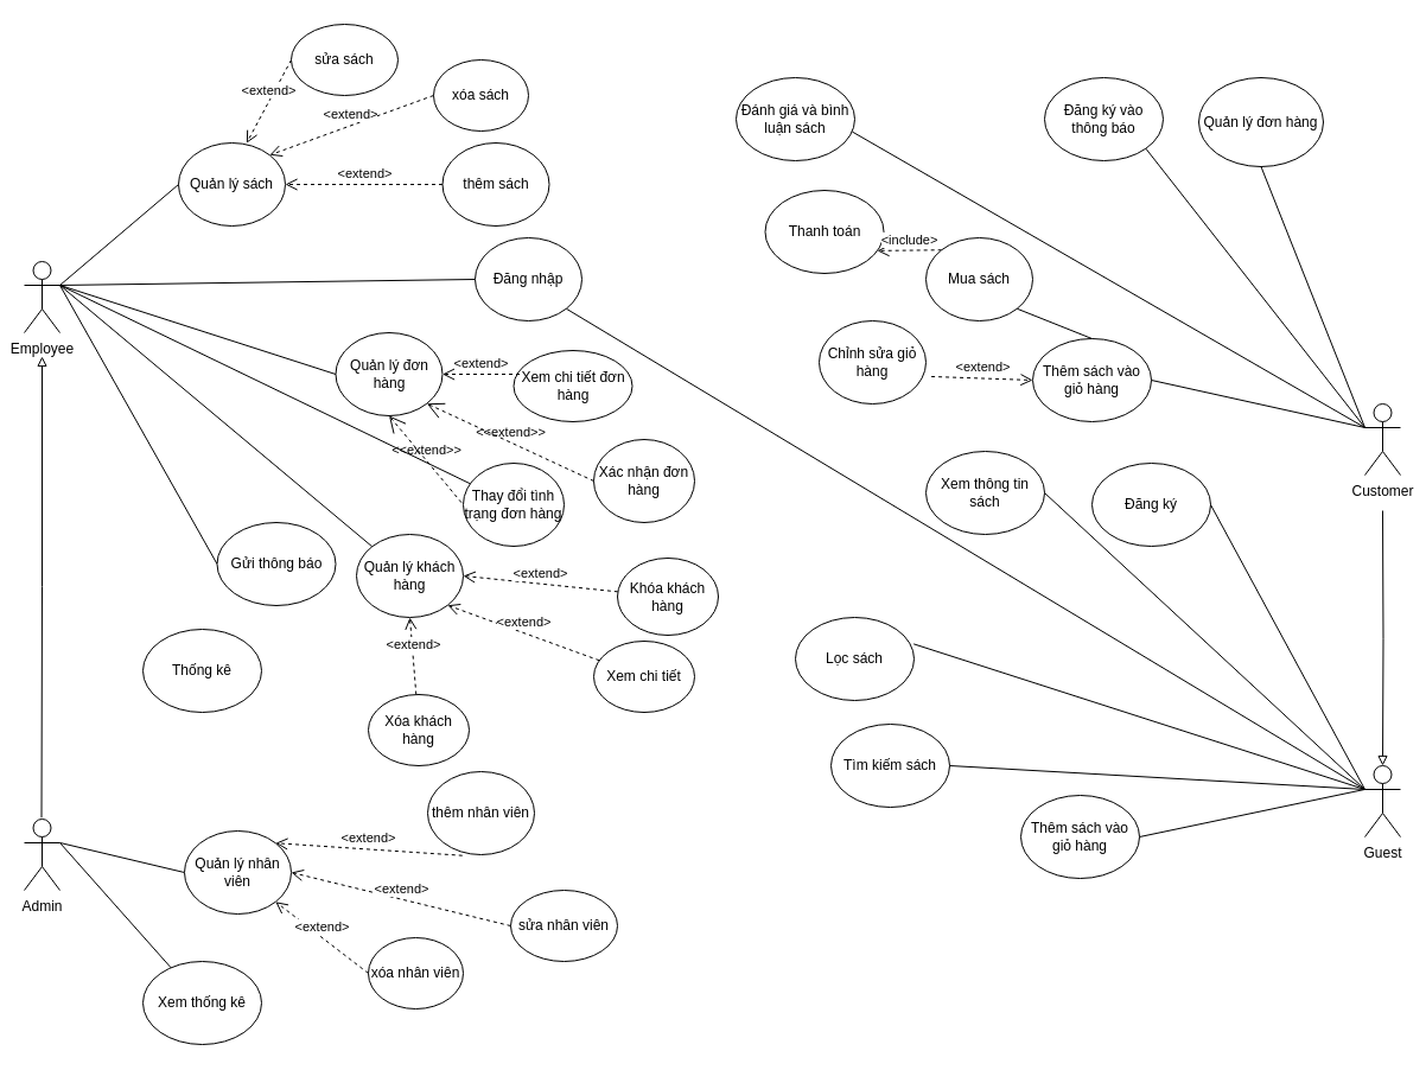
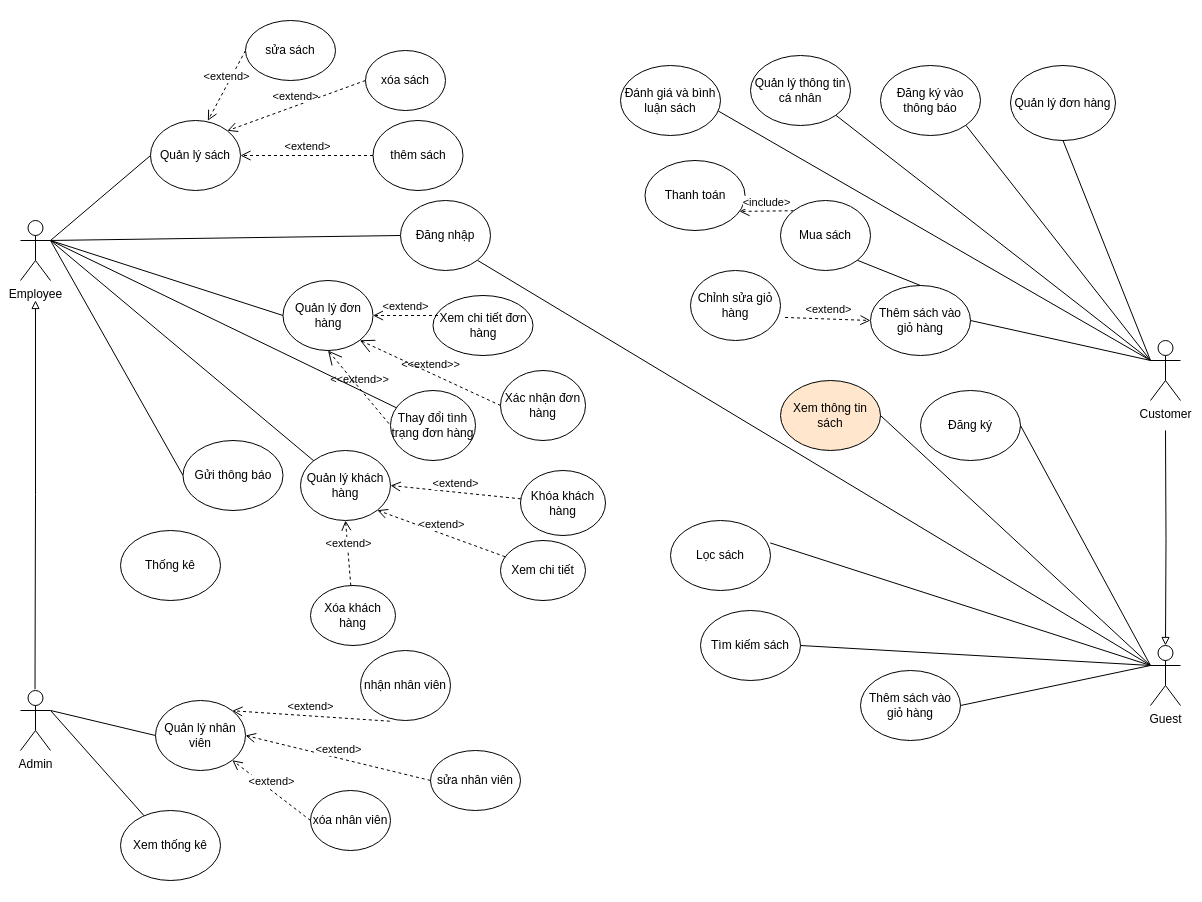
  <mxCell id="0" />
  <mxCell id="1" parent="0" />
  <mxCell id="2" value="Admin" style="shape=umlActor;verticalLabelPosition=bottom;verticalAlign=top;html=1;outlineConnect=0;" parent="1" vertex="1"><mxGeometry x="20" y="690" width="30" height="60" as="geometry" /></mxCell>
  <mxCell id="3" value="Guest&lt;br&gt;" style="shape=umlActor;verticalLabelPosition=bottom;verticalAlign=top;html=1;outlineConnect=0;" parent="1" vertex="1"><mxGeometry x="1150" y="645" width="30" height="60" as="geometry" /></mxCell>
  <mxCell id="4" style="edgeStyle=orthogonalEdgeStyle;rounded=0;orthogonalLoop=1;jettySize=auto;html=1;entryX=0.5;entryY=0;entryDx=0;entryDy=0;entryPerimeter=0;endArrow=block;endFill=0;" parent="1" target="3" edge="1"><mxGeometry relative="1" as="geometry"><mxPoint x="1165" y="430" as="sourcePoint" /></mxGeometry></mxCell>
  <mxCell id="5" value="Customer&lt;br&gt;" style="shape=umlActor;verticalLabelPosition=bottom;verticalAlign=top;html=1;outlineConnect=0;" parent="1" vertex="1"><mxGeometry x="1150" y="340" width="30" height="60" as="geometry" /></mxCell>
  <mxCell id="6" style="edgeStyle=none;rounded=1;orthogonalLoop=1;jettySize=auto;html=1;exitX=0;exitY=0.5;exitDx=0;exitDy=0;entryX=1;entryY=0.333;entryDx=0;entryDy=0;entryPerimeter=0;endArrow=none;endFill=0;" parent="1" source="7" target="2" edge="1"><mxGeometry relative="1" as="geometry" /></mxCell>
  <mxCell id="7" value="Quản lý nhân viên" style="ellipse;whiteSpace=wrap;html=1;" parent="1" vertex="1"><mxGeometry x="155" y="700" width="90" height="70" as="geometry" /></mxCell>
- <mxCell id="8" value="thêm nhân viên" style="ellipse;whiteSpace=wrap;html=1;" parent="1" vertex="1"><mxGeometry x="360" y="650" width="90" height="70" as="geometry" /></mxCell>
+ <mxCell id="8" value="nhận nhân viên" style="ellipse;whiteSpace=wrap;html=1;" parent="1" vertex="1"><mxGeometry x="360" y="650" width="90" height="70" as="geometry" /></mxCell>
  <mxCell id="9" value="sửa nhân viên" style="ellipse;whiteSpace=wrap;html=1;" parent="1" vertex="1"><mxGeometry x="430" y="750" width="90" height="60" as="geometry" /></mxCell>
  <mxCell id="10" value="xóa nhân viên" style="ellipse;whiteSpace=wrap;html=1;" parent="1" vertex="1"><mxGeometry x="310" y="790" width="80" height="60" as="geometry" /></mxCell>
  <mxCell id="11" value="&amp;lt;extend&amp;gt;&lt;br&gt;" style="html=1;verticalAlign=bottom;endArrow=open;dashed=1;endSize=8;exitX=0;exitY=0.5;exitDx=0;exitDy=0;entryX=1;entryY=0.5;entryDx=0;entryDy=0;" parent="1" source="9" target="7" edge="1"><mxGeometry relative="1" as="geometry"><mxPoint x="335" y="400" as="sourcePoint" /><mxPoint x="410" y="243" as="targetPoint" /><Array as="points" /></mxGeometry></mxCell>
  <mxCell id="12" value="&amp;lt;extend&amp;gt;&lt;br&gt;" style="html=1;verticalAlign=bottom;endArrow=open;dashed=1;endSize=8;exitX=0;exitY=0.5;exitDx=0;exitDy=0;entryX=1;entryY=1;entryDx=0;entryDy=0;" parent="1" source="10" target="7" edge="1"><mxGeometry relative="1" as="geometry"><mxPoint x="335" y="400" as="sourcePoint" /><mxPoint x="366.147" y="453.22" as="targetPoint" /><Array as="points" /></mxGeometry></mxCell>
  <mxCell id="13" value="&amp;lt;extend&amp;gt;" style="html=1;verticalAlign=bottom;endArrow=open;dashed=1;endSize=8;exitX=0.325;exitY=1.01;exitDx=0;exitDy=0;entryX=1;entryY=0;entryDx=0;entryDy=0;exitPerimeter=0;" parent="1" source="8" target="7" edge="1"><mxGeometry relative="1" as="geometry"><mxPoint x="334" y="400" as="sourcePoint" /><mxPoint x="365.147" y="453.22" as="targetPoint" /></mxGeometry></mxCell>
  <mxCell id="14" value="Quản lý sách" style="ellipse;whiteSpace=wrap;html=1;" parent="1" vertex="1"><mxGeometry x="150" y="120" width="90" height="70" as="geometry" /></mxCell>
  <mxCell id="15" value="thêm sách" style="ellipse;whiteSpace=wrap;html=1;" parent="1" vertex="1"><mxGeometry x="372.5" y="120" width="90" height="70" as="geometry" /></mxCell>
  <mxCell id="16" value="&amp;lt;extend&amp;gt;" style="html=1;verticalAlign=bottom;endArrow=open;dashed=1;endSize=8;exitX=0;exitY=0.5;exitDx=0;exitDy=0;" parent="1" source="15" target="14" edge="1"><mxGeometry relative="1" as="geometry"><mxPoint x="540" y="300" as="sourcePoint" /><mxPoint x="315.147" y="658.22" as="targetPoint" /></mxGeometry></mxCell>
  <mxCell id="17" value="&amp;lt;extend&amp;gt;&lt;br&gt;" style="html=1;verticalAlign=bottom;endArrow=open;dashed=1;endSize=8;exitX=0;exitY=0.5;exitDx=0;exitDy=0;entryX=0.637;entryY=0.003;entryDx=0;entryDy=0;entryPerimeter=0;" parent="1" source="18" target="14" edge="1"><mxGeometry relative="1" as="geometry"><mxPoint x="285" y="605" as="sourcePoint" /><mxPoint x="295" y="460" as="targetPoint" /><Array as="points" /></mxGeometry></mxCell>
  <mxCell id="18" value="sửa sách" style="ellipse;whiteSpace=wrap;html=1;" parent="1" vertex="1"><mxGeometry x="245" y="20" width="90" height="60" as="geometry" /></mxCell>
  <mxCell id="19" value="xóa sách" style="ellipse;whiteSpace=wrap;html=1;" parent="1" vertex="1"><mxGeometry x="365" y="50" width="80" height="60" as="geometry" /></mxCell>
  <mxCell id="20" value="&amp;lt;extend&amp;gt;&lt;br&gt;" style="html=1;verticalAlign=bottom;endArrow=open;dashed=1;endSize=8;exitX=0;exitY=0.5;exitDx=0;exitDy=0;entryX=1;entryY=0;entryDx=0;entryDy=0;" parent="1" source="19" target="14" edge="1"><mxGeometry relative="1" as="geometry"><mxPoint x="285" y="605" as="sourcePoint" /><mxPoint x="316.147" y="658.22" as="targetPoint" /><Array as="points" /></mxGeometry></mxCell>
  <mxCell id="21" value="Xem thống kê" style="ellipse;whiteSpace=wrap;html=1;" parent="1" vertex="1"><mxGeometry x="120" y="810" width="100" height="70" as="geometry" /></mxCell>
  <mxCell id="22" value="" style="endArrow=none;html=1;exitX=1;exitY=0.333;exitDx=0;exitDy=0;exitPerimeter=0;" parent="1" source="2" target="21" edge="1"><mxGeometry width="50" height="50" relative="1" as="geometry"><mxPoint x="80" y="430" as="sourcePoint" /><mxPoint x="570" y="390" as="targetPoint" /></mxGeometry></mxCell>
  <mxCell id="23" value="Đăng ký" style="ellipse;whiteSpace=wrap;html=1;" parent="1" vertex="1"><mxGeometry x="920" y="390" width="100" height="70" as="geometry" /></mxCell>
  <mxCell id="24" value="Quản lý đơn hàng" style="ellipse;whiteSpace=wrap;html=1;" parent="1" vertex="1"><mxGeometry x="282.5" y="280" width="90" height="70" as="geometry" /></mxCell>
  <mxCell id="25" value="Xem chi tiết đơn hàng" style="ellipse;whiteSpace=wrap;html=1;" parent="1" vertex="1"><mxGeometry x="432.5" y="295" width="100" height="60" as="geometry" /></mxCell>
  <mxCell id="26" value="Xác nhận đơn hàng" style="ellipse;whiteSpace=wrap;html=1;" parent="1" vertex="1"><mxGeometry x="500" y="370" width="85" height="70" as="geometry" /></mxCell>
  <mxCell id="27" value="&amp;lt;extend&amp;gt;&lt;br&gt;" style="html=1;verticalAlign=bottom;endArrow=open;dashed=1;endSize=8;exitX=0.05;exitY=0.333;exitDx=0;exitDy=0;exitPerimeter=0;" parent="1" source="25" target="24" edge="1"><mxGeometry relative="1" as="geometry"><mxPoint x="585" y="745" as="sourcePoint" /><mxPoint x="150" y="710" as="targetPoint" /><Array as="points" /></mxGeometry></mxCell>
  <mxCell id="28" value="Quản lý khách hàng" style="ellipse;whiteSpace=wrap;html=1;" parent="1" vertex="1"><mxGeometry x="300" y="450" width="90" height="70" as="geometry" /></mxCell>
  <mxCell id="29" value="&amp;lt;extend&amp;gt;&lt;br&gt;" style="html=1;verticalAlign=bottom;endArrow=open;dashed=1;endSize=8;entryX=1;entryY=0.5;entryDx=0;entryDy=0;" parent="1" source="30" target="28" edge="1"><mxGeometry relative="1" as="geometry"><mxPoint x="755" y="654" as="sourcePoint" /><mxPoint x="786.147" y="707.22" as="targetPoint" /><Array as="points" /></mxGeometry></mxCell>
  <mxCell id="30" value="Khóa khách hàng" style="ellipse;whiteSpace=wrap;html=1;" parent="1" vertex="1"><mxGeometry x="520" y="470" width="85" height="65" as="geometry" /></mxCell>
  <mxCell id="31" style="rounded=0;orthogonalLoop=1;jettySize=auto;html=1;exitX=1;exitY=1;exitDx=0;exitDy=0;entryX=0;entryY=0.333;entryDx=0;entryDy=0;entryPerimeter=0;endArrow=none;endFill=0;" parent="1" source="33" target="3" edge="1"><mxGeometry relative="1" as="geometry" /></mxCell>
  <mxCell id="32" style="edgeStyle=none;rounded=1;orthogonalLoop=1;jettySize=auto;html=1;exitX=0;exitY=0.5;exitDx=0;exitDy=0;entryX=1;entryY=0.333;entryDx=0;entryDy=0;entryPerimeter=0;endArrow=none;endFill=0;" parent="1" source="33" target="60" edge="1"><mxGeometry relative="1" as="geometry" /></mxCell>
  <mxCell id="33" value="Đăng nhập" style="ellipse;whiteSpace=wrap;html=1;" parent="1" vertex="1"><mxGeometry x="400" y="200" width="90" height="70" as="geometry" /></mxCell>
  <mxCell id="34" value="" style="endArrow=none;html=1;entryX=0;entryY=0.333;entryDx=0;entryDy=0;entryPerimeter=0;exitX=1;exitY=0.5;exitDx=0;exitDy=0;" parent="1" source="23" target="3" edge="1"><mxGeometry width="50" height="50" relative="1" as="geometry"><mxPoint x="833.51" y="527.26" as="sourcePoint" /><mxPoint x="966.48" y="560" as="targetPoint" /></mxGeometry></mxCell>
  <mxCell id="35" value="Tìm kiếm sách" style="ellipse;whiteSpace=wrap;html=1;" parent="1" vertex="1"><mxGeometry x="700" y="610" width="100" height="70" as="geometry" /></mxCell>
  <mxCell id="36" value="" style="endArrow=none;html=1;exitX=1;exitY=0.5;exitDx=0;exitDy=0;entryX=0;entryY=0.333;entryDx=0;entryDy=0;entryPerimeter=0;" parent="1" source="35" target="3" edge="1"><mxGeometry width="50" height="50" relative="1" as="geometry"><mxPoint x="843.51" y="637.26" as="sourcePoint" /><mxPoint x="1050" y="580" as="targetPoint" /></mxGeometry></mxCell>
- <mxCell id="37" value="Xem thông tin sách" style="ellipse;whiteSpace=wrap;html=1;" parent="1" vertex="1"><mxGeometry x="780" y="380" width="100" height="70" as="geometry" /></mxCell>
+ <mxCell id="37" value="Xem thông tin sách" style="ellipse;whiteSpace=wrap;html=1;fillColor=#ffe6cc;" parent="1" vertex="1"><mxGeometry x="780" y="380" width="100" height="70" as="geometry" /></mxCell>
  <mxCell id="38" value="" style="endArrow=none;html=1;exitX=1;exitY=0.5;exitDx=0;exitDy=0;entryX=0;entryY=0.333;entryDx=0;entryDy=0;entryPerimeter=0;" parent="1" source="37" target="3" edge="1"><mxGeometry width="50" height="50" relative="1" as="geometry"><mxPoint x="913.51" y="727.26" as="sourcePoint" /><mxPoint x="1130" y="660" as="targetPoint" /></mxGeometry></mxCell>
  <mxCell id="39" value="Đăng ký vào thông báo" style="ellipse;whiteSpace=wrap;html=1;" parent="1" vertex="1"><mxGeometry x="880" y="65" width="100" height="70" as="geometry" /></mxCell>
  <mxCell id="40" value="" style="endArrow=none;html=1;exitX=1;exitY=1;exitDx=0;exitDy=0;entryX=0;entryY=0.333;entryDx=0;entryDy=0;entryPerimeter=0;" parent="1" source="39" target="5" edge="1"><mxGeometry width="50" height="50" relative="1" as="geometry"><mxPoint x="843.51" y="212.26" as="sourcePoint" /><mxPoint x="1060" y="350" as="targetPoint" /></mxGeometry></mxCell>
  <mxCell id="41" value="" style="endArrow=none;html=1;exitX=0.5;exitY=1;exitDx=0;exitDy=0;entryX=0;entryY=0.333;entryDx=0;entryDy=0;entryPerimeter=0;" parent="1" source="42" target="5" edge="1"><mxGeometry width="50" height="50" relative="1" as="geometry"><mxPoint x="968.51" y="182.26" as="sourcePoint" /><mxPoint x="1060" y="350" as="targetPoint" /></mxGeometry></mxCell>
  <mxCell id="42" value="Quản lý đơn hàng" style="ellipse;whiteSpace=wrap;html=1;" parent="1" vertex="1"><mxGeometry x="1010" y="65" width="105" height="75" as="geometry" /></mxCell>
+ <mxCell id="43" value="" style="endArrow=none;html=1;exitX=1;exitY=1;exitDx=0;exitDy=0;entryX=0;entryY=0.333;entryDx=0;entryDy=0;entryPerimeter=0;" parent="1" source="44" target="5" edge="1"><mxGeometry width="50" height="50" relative="1" as="geometry"><mxPoint x="833.51" y="299.76" as="sourcePoint" /><mxPoint x="1060" y="350" as="targetPoint" /></mxGeometry></mxCell>
+ <mxCell id="44" value="Quản lý thông tin cá nhân" style="ellipse;whiteSpace=wrap;html=1;" parent="1" vertex="1"><mxGeometry x="750" y="55" width="100" height="70" as="geometry" /></mxCell>
  <mxCell id="45" value="Đánh giá và bình luận sách" style="ellipse;whiteSpace=wrap;html=1;" parent="1" vertex="1"><mxGeometry x="620" y="65" width="100" height="70" as="geometry" /></mxCell>
  <mxCell id="46" value="" style="endArrow=none;html=1;exitX=0.979;exitY=0.651;exitDx=0;exitDy=0;exitPerimeter=0;entryX=0;entryY=0.333;entryDx=0;entryDy=0;entryPerimeter=0;" parent="1" source="45" target="5" edge="1"><mxGeometry width="50" height="50" relative="1" as="geometry"><mxPoint x="890" y="350" as="sourcePoint" /><mxPoint x="1060" y="350" as="targetPoint" /></mxGeometry></mxCell>
  <mxCell id="47" value="Thêm sách vào giỏ hàng" style="ellipse;whiteSpace=wrap;html=1;" parent="1" vertex="1"><mxGeometry x="870" y="285" width="100" height="70" as="geometry" /></mxCell>
  <mxCell id="48" value="" style="endArrow=none;html=1;exitX=1;exitY=0.5;exitDx=0;exitDy=0;entryX=0;entryY=0.333;entryDx=0;entryDy=0;entryPerimeter=0;" parent="1" source="47" target="5" edge="1"><mxGeometry width="50" height="50" relative="1" as="geometry"><mxPoint x="890" y="350" as="sourcePoint" /><mxPoint x="1060" y="350" as="targetPoint" /></mxGeometry></mxCell>
  <mxCell id="49" value="Thanh toán" style="ellipse;whiteSpace=wrap;html=1;" parent="1" vertex="1"><mxGeometry x="644.5" y="160" width="100" height="70" as="geometry" /></mxCell>
  <mxCell id="50" value="&amp;lt;include&amp;gt;" style="html=1;verticalAlign=bottom;endArrow=open;dashed=1;endSize=8;exitX=0;exitY=0;exitDx=0;exitDy=0;entryX=0.945;entryY=0.727;entryDx=0;entryDy=0;entryPerimeter=0;" parent="1" source="57" target="49" edge="1"><mxGeometry relative="1" as="geometry"><mxPoint x="1025" y="370" as="sourcePoint" /><mxPoint x="690" y="210" as="targetPoint" /><Array as="points" /></mxGeometry></mxCell>
  <mxCell id="51" value="Thêm sách vào giỏ hàng" style="ellipse;whiteSpace=wrap;html=1;" parent="1" vertex="1"><mxGeometry x="860" y="670" width="100" height="70" as="geometry" /></mxCell>
  <mxCell id="52" value="" style="endArrow=none;html=1;entryX=0;entryY=0.333;entryDx=0;entryDy=0;entryPerimeter=0;exitX=1;exitY=0.5;exitDx=0;exitDy=0;" parent="1" source="51" target="3" edge="1"><mxGeometry width="50" height="50" relative="1" as="geometry"><mxPoint x="833.51" y="527.26" as="sourcePoint" /><mxPoint x="966.48" y="560" as="targetPoint" /></mxGeometry></mxCell>
  <mxCell id="53" value="Lọc sách" style="ellipse;whiteSpace=wrap;html=1;" parent="1" vertex="1"><mxGeometry x="670" y="520" width="100" height="70" as="geometry" /></mxCell>
  <mxCell id="54" value="" style="endArrow=none;html=1;entryX=0;entryY=0.333;entryDx=0;entryDy=0;entryPerimeter=0;exitX=0.997;exitY=0.32;exitDx=0;exitDy=0;exitPerimeter=0;" parent="1" source="53" target="3" edge="1"><mxGeometry width="50" height="50" relative="1" as="geometry"><mxPoint x="833.51" y="527.26" as="sourcePoint" /><mxPoint x="966.48" y="560" as="targetPoint" /></mxGeometry></mxCell>
  <mxCell id="55" value="Chỉnh sửa giỏ hàng" style="ellipse;whiteSpace=wrap;html=1;" parent="1" vertex="1"><mxGeometry x="690" y="270" width="90" height="70" as="geometry" /></mxCell>
  <mxCell id="56" value="&amp;lt;extend&amp;gt;" style="html=1;verticalAlign=bottom;endArrow=open;dashed=1;endSize=8;exitX=1.051;exitY=0.671;exitDx=0;exitDy=0;entryX=0;entryY=0.5;entryDx=0;entryDy=0;exitPerimeter=0;" parent="1" source="55" target="47" edge="1"><mxGeometry relative="1" as="geometry"><mxPoint x="614" y="510" as="sourcePoint" /><mxPoint x="540" y="340" as="targetPoint" /></mxGeometry></mxCell>
  <mxCell id="57" value="Mua sách" style="ellipse;whiteSpace=wrap;html=1;" parent="1" vertex="1"><mxGeometry x="780" y="200" width="90" height="70" as="geometry" /></mxCell>
  <mxCell id="58" value="" style="endArrow=none;html=1;exitX=1;exitY=1;exitDx=0;exitDy=0;entryX=0.5;entryY=0;entryDx=0;entryDy=0;" parent="1" source="57" target="47" edge="1"><mxGeometry width="50" height="50" relative="1" as="geometry"><mxPoint x="890" y="350" as="sourcePoint" /><mxPoint x="1060" y="350" as="targetPoint" /></mxGeometry></mxCell>
  <mxCell id="59" style="edgeStyle=none;rounded=1;orthogonalLoop=1;jettySize=auto;html=1;exitX=1;exitY=0.333;exitDx=0;exitDy=0;exitPerimeter=0;endArrow=none;endFill=0;" parent="1" source="60" target="66" edge="1"><mxGeometry relative="1" as="geometry" /></mxCell>
  <mxCell id="60" value="Employee" style="shape=umlActor;verticalLabelPosition=bottom;verticalAlign=top;html=1;outlineConnect=0;" parent="1" vertex="1"><mxGeometry x="20" y="220" width="30" height="60" as="geometry" /></mxCell>
  <mxCell id="61" value="" style="endArrow=none;html=1;entryX=0;entryY=0.5;entryDx=0;entryDy=0;exitX=1;exitY=0.333;exitDx=0;exitDy=0;exitPerimeter=0;" parent="1" source="60" target="24" edge="1"><mxGeometry width="50" height="50" relative="1" as="geometry"><mxPoint x="410" y="970" as="sourcePoint" /><mxPoint x="460" y="920" as="targetPoint" /></mxGeometry></mxCell>
  <mxCell id="62" value="" style="endArrow=none;html=1;entryX=0;entryY=0;entryDx=0;entryDy=0;exitX=1;exitY=0.333;exitDx=0;exitDy=0;exitPerimeter=0;" parent="1" source="60" target="28" edge="1"><mxGeometry width="50" height="50" relative="1" as="geometry"><mxPoint x="410" y="970" as="sourcePoint" /><mxPoint x="460" y="920" as="targetPoint" /></mxGeometry></mxCell>
  <mxCell id="63" value="" style="endArrow=none;html=1;exitX=1;exitY=0.333;exitDx=0;exitDy=0;exitPerimeter=0;entryX=0;entryY=0.5;entryDx=0;entryDy=0;" parent="1" source="60" target="14" edge="1"><mxGeometry width="50" height="50" relative="1" as="geometry"><mxPoint x="410" y="970" as="sourcePoint" /><mxPoint x="460" y="920" as="targetPoint" /></mxGeometry></mxCell>
  <mxCell id="64" value="&amp;lt;&amp;lt;extend&amp;gt;&amp;gt;" style="edgeStyle=none;html=1;startArrow=open;endArrow=none;startSize=12;verticalAlign=bottom;dashed=1;labelBackgroundColor=none;entryX=0;entryY=0.5;entryDx=0;entryDy=0;exitX=1;exitY=1;exitDx=0;exitDy=0;" parent="1" source="24" target="26" edge="1"><mxGeometry width="160" relative="1" as="geometry"><mxPoint x="310" y="520" as="sourcePoint" /><mxPoint x="470" y="520" as="targetPoint" /></mxGeometry></mxCell>
  <mxCell id="65" value="Thống kê" style="ellipse;whiteSpace=wrap;html=1;" parent="1" vertex="1"><mxGeometry x="120" y="530" width="100" height="70" as="geometry" /></mxCell>
  <mxCell id="66" value="Thay đổi tình trạng đơn hàng" style="ellipse;whiteSpace=wrap;html=1;" parent="1" vertex="1"><mxGeometry x="390" y="390" width="85" height="70" as="geometry" /></mxCell>
  <mxCell id="67" value="&amp;lt;&amp;lt;extend&amp;gt;&amp;gt;" style="edgeStyle=none;html=1;startArrow=open;endArrow=none;startSize=12;verticalAlign=bottom;dashed=1;labelBackgroundColor=none;entryX=0;entryY=0.5;entryDx=0;entryDy=0;exitX=0.5;exitY=1;exitDx=0;exitDy=0;" parent="1" source="24" target="66" edge="1"><mxGeometry width="160" relative="1" as="geometry"><mxPoint x="350" y="489.999" as="sourcePoint" /><mxPoint x="413.18" y="570.25" as="targetPoint" /></mxGeometry></mxCell>
  <mxCell id="68" style="edgeStyle=none;rounded=1;orthogonalLoop=1;jettySize=auto;html=1;exitX=1;exitY=0.333;exitDx=0;exitDy=0;exitPerimeter=0;entryX=0;entryY=0.5;entryDx=0;entryDy=0;endArrow=none;endFill=0;" parent="1" source="60" target="69" edge="1"><mxGeometry relative="1" as="geometry"><mxPoint x="30" y="320" as="sourcePoint" /></mxGeometry></mxCell>
  <mxCell id="69" value="Gửi thông báo" style="ellipse;whiteSpace=wrap;html=1;" parent="1" vertex="1"><mxGeometry x="182.5" y="440" width="100" height="70" as="geometry" /></mxCell>
  <mxCell id="70" style="edgeStyle=orthogonalEdgeStyle;rounded=0;orthogonalLoop=1;jettySize=auto;html=1;entryX=0.5;entryY=0;entryDx=0;entryDy=0;entryPerimeter=0;endArrow=none;endFill=0;startArrow=block;startFill=0;" parent="1" edge="1"><mxGeometry relative="1" as="geometry"><mxPoint x="35" y="300" as="sourcePoint" /><mxPoint x="34.5" y="688.75" as="targetPoint" /><Array as="points"><mxPoint x="35" y="494" /></Array></mxGeometry></mxCell>
  <mxCell id="71" value="&amp;lt;extend&amp;gt;&lt;br&gt;" style="html=1;verticalAlign=bottom;endArrow=open;dashed=1;endSize=8;entryX=1;entryY=1;entryDx=0;entryDy=0;" parent="1" source="72" target="28" edge="1"><mxGeometry relative="1" as="geometry"><mxPoint x="745" y="699" as="sourcePoint" /><mxPoint x="472.5" y="600" as="targetPoint" /><Array as="points" /></mxGeometry></mxCell>
  <mxCell id="72" value="Xem chi tiết" style="ellipse;whiteSpace=wrap;html=1;" parent="1" vertex="1"><mxGeometry x="500" y="540" width="85" height="60" as="geometry" /></mxCell>
  <mxCell id="73" value="&amp;lt;extend&amp;gt;&lt;br&gt;" style="html=1;verticalAlign=bottom;endArrow=open;dashed=1;endSize=8;entryX=0.5;entryY=1;entryDx=0;entryDy=0;" edge="1" source="74" parent="1" target="28"><mxGeometry relative="1" as="geometry"><mxPoint x="532.5" y="709.31" as="sourcePoint" /><mxPoint x="164.393" y="520.002" as="targetPoint" /><Array as="points" /></mxGeometry></mxCell>
  <mxCell id="74" value="Xóa khách hàng" style="ellipse;whiteSpace=wrap;html=1;" vertex="1" parent="1"><mxGeometry x="310" y="585" width="85" height="60" as="geometry" /></mxCell>
